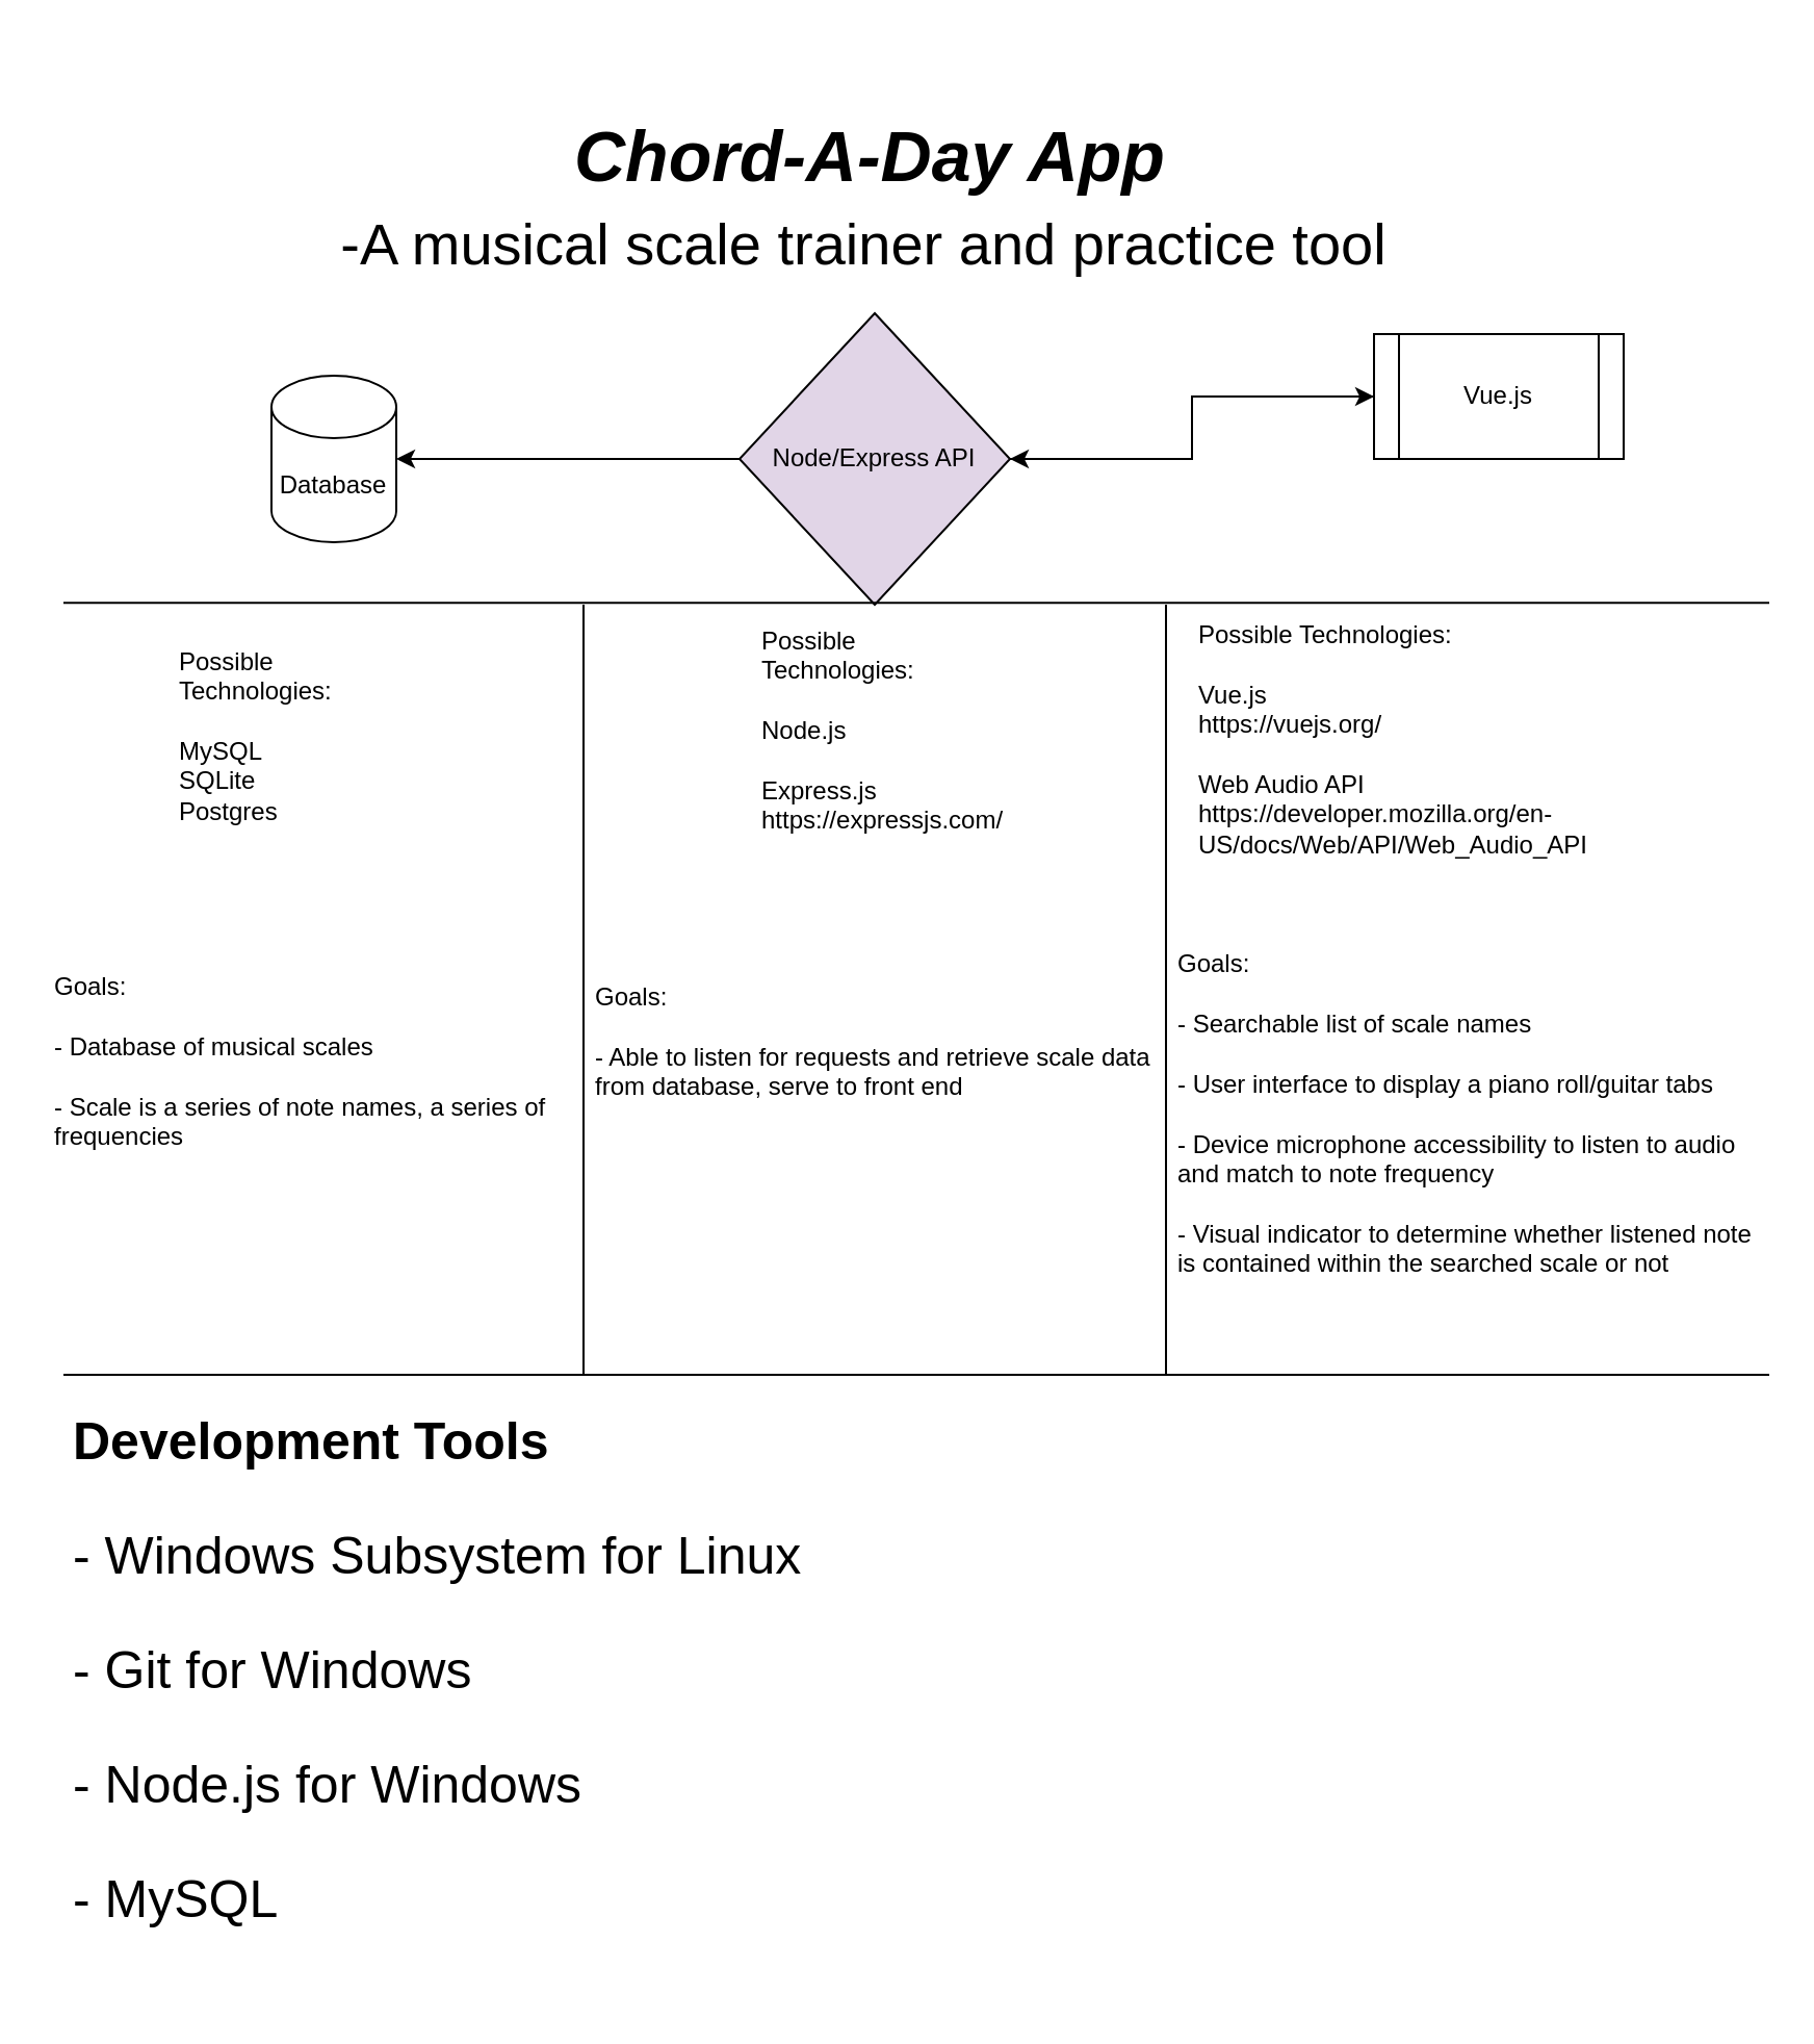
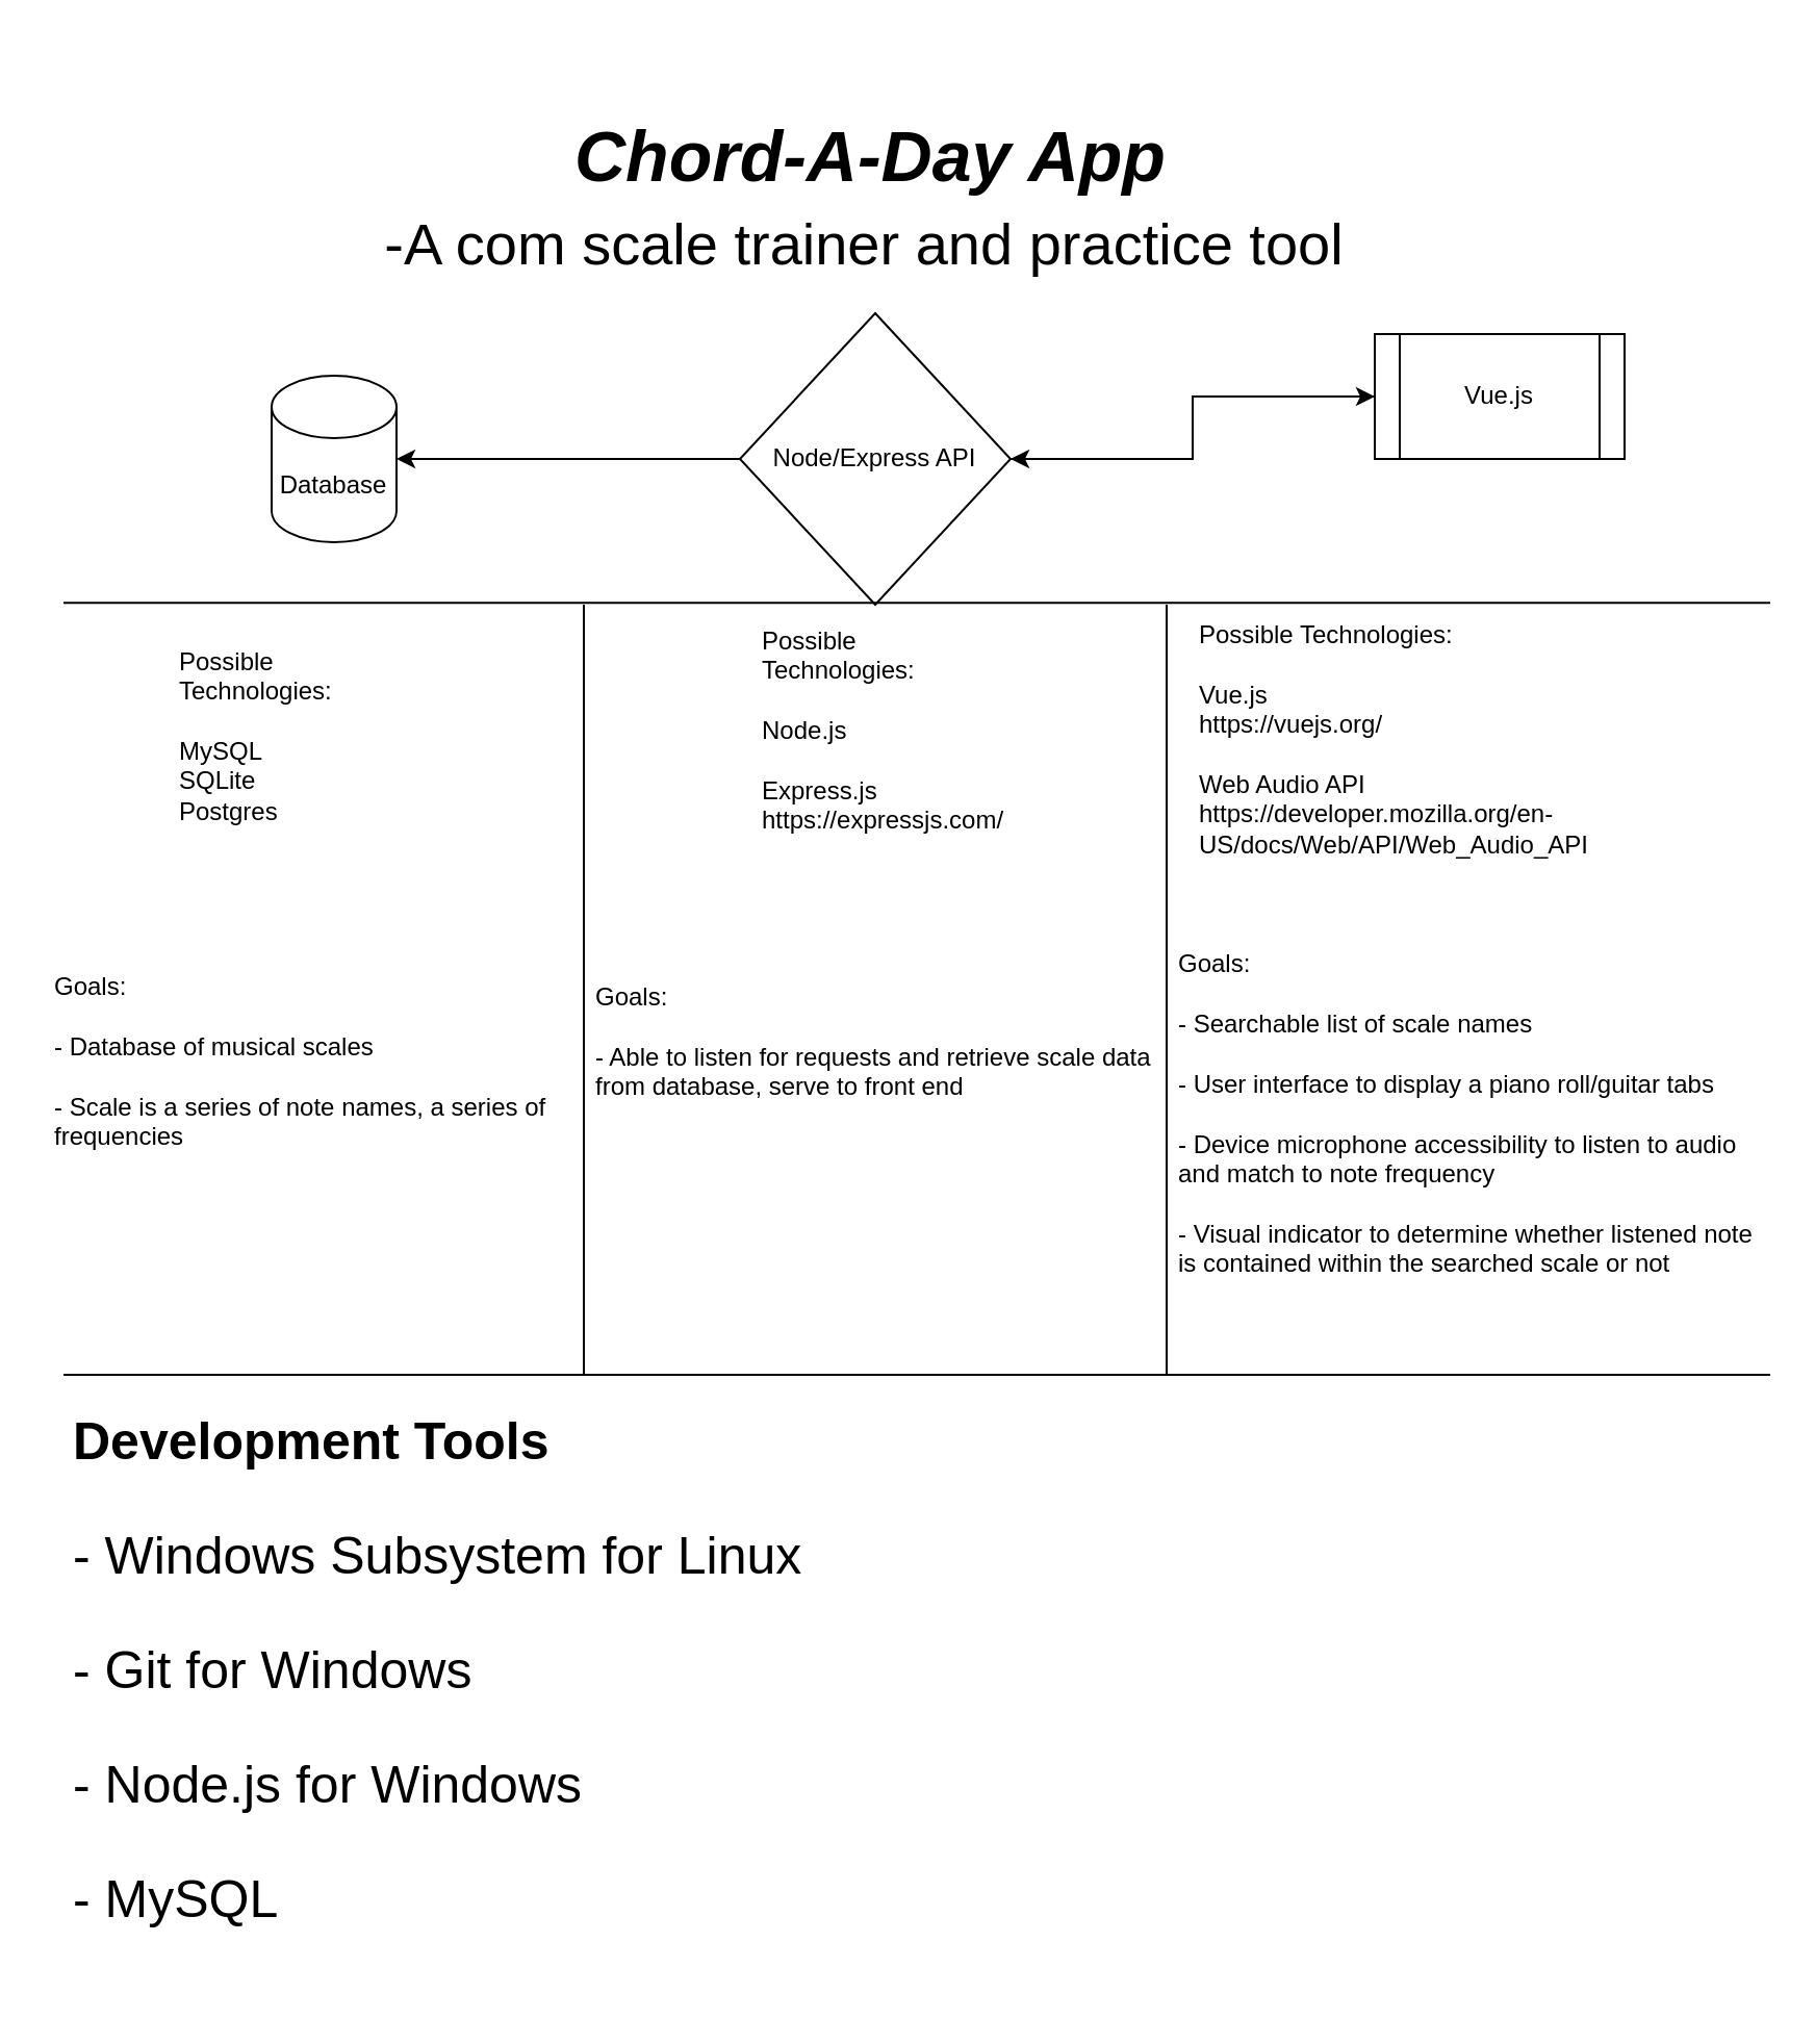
  <mxCell id="0" />
  <mxCell id="1" parent="0" />
  <mxCell id="2" value="Database" style="shape=cylinder3;whiteSpace=wrap;html=1;boundedLbl=1;backgroundOutline=1;size=15;" vertex="1" parent="1"><mxGeometry x="130" y="180" width="60" height="80" as="geometry" /></mxCell>
  <mxCell id="3" style="edgeStyle=orthogonalEdgeStyle;rounded=0;orthogonalLoop=1;jettySize=auto;html=1;entryX=1;entryY=0.5;entryDx=0;entryDy=0;fontSize=34;" edge="1" parent="1" source="4" target="7"><mxGeometry relative="1" as="geometry" /></mxCell>
  <mxCell id="4" value="Vue.js" style="shape=process;whiteSpace=wrap;html=1;backgroundOutline=1;" vertex="1" parent="1"><mxGeometry x="660" y="160" width="120" height="60" as="geometry" /></mxCell>
  <mxCell id="5" style="edgeStyle=orthogonalEdgeStyle;rounded=0;orthogonalLoop=1;jettySize=auto;html=1;fontSize=34;" edge="1" parent="1" source="7"><mxGeometry relative="1" as="geometry"><mxPoint x="190" y="220" as="targetPoint" /></mxGeometry></mxCell>
  <mxCell id="6" style="edgeStyle=orthogonalEdgeStyle;rounded=0;orthogonalLoop=1;jettySize=auto;html=1;entryX=0;entryY=0.5;entryDx=0;entryDy=0;fontSize=34;" edge="1" parent="1" source="7" target="4"><mxGeometry relative="1" as="geometry" /></mxCell>
- <mxCell id="7" value="Node/Express API" style="rhombus;whiteSpace=wrap;html=1;fillColor=#e1d5e7;" vertex="1" parent="1"><mxGeometry x="355" y="150" width="130" height="140" as="geometry" /></mxCell>
+ <mxCell id="7" value="Node/Express API" style="rhombus;whiteSpace=wrap;html=1;" vertex="1" parent="1"><mxGeometry x="355" y="150" width="130" height="140" as="geometry" /></mxCell>
  <mxCell id="8" value="" style="endArrow=none;html=1;rounded=0;" edge="1" parent="1"><mxGeometry width="50" height="50" relative="1" as="geometry"><mxPoint x="560" y="660" as="sourcePoint" /><mxPoint x="560" y="290" as="targetPoint" /></mxGeometry></mxCell>
  <mxCell id="9" value="" style="endArrow=none;html=1;rounded=0;" edge="1" parent="1"><mxGeometry width="50" height="50" relative="1" as="geometry"><mxPoint x="280" y="660" as="sourcePoint" /><mxPoint x="280" y="290" as="targetPoint" /></mxGeometry></mxCell>
  <mxCell id="10" value="Possible Technologies:&lt;br&gt;&lt;br&gt;MySQL&lt;br&gt;SQLite&lt;br&gt;Postgres&lt;br&gt;&lt;br&gt;&lt;br&gt;&lt;br&gt;" style="text;strokeColor=none;fillColor=none;align=left;verticalAlign=middle;spacingLeft=4;spacingRight=4;overflow=hidden;points=[[0,0.5],[1,0.5]];portConstraint=eastwest;rotatable=0;whiteSpace=wrap;html=1;" vertex="1" parent="1"><mxGeometry x="80" y="290" width="130" height="170" as="geometry" /></mxCell>
  <mxCell id="11" value="Possible Technologies:&lt;br&gt;&lt;br&gt;Node.js&lt;br&gt;&lt;br&gt;Express.js&lt;br&gt;https://expressjs.com/&lt;br&gt;&lt;br&gt;&lt;br&gt;" style="text;strokeColor=none;fillColor=none;align=left;verticalAlign=middle;spacingLeft=4;spacingRight=4;overflow=hidden;points=[[0,0.5],[1,0.5]];portConstraint=eastwest;rotatable=0;whiteSpace=wrap;html=1;" vertex="1" parent="1"><mxGeometry x="360" y="280" width="130" height="170" as="geometry" /></mxCell>
  <mxCell id="12" value="Possible Technologies:&lt;br&gt;&lt;br&gt;Vue.js&lt;br&gt;https://vuejs.org/&lt;br&gt;&lt;br&gt;Web Audio API&lt;br&gt;https://developer.mozilla.org/en-US/docs/Web/API/Web_Audio_API&lt;br&gt;" style="text;strokeColor=none;fillColor=none;align=left;verticalAlign=middle;spacingLeft=4;spacingRight=4;overflow=hidden;points=[[0,0.5],[1,0.5]];portConstraint=eastwest;rotatable=0;whiteSpace=wrap;html=1;" vertex="1" parent="1"><mxGeometry x="570" y="260" width="275" height="190" as="geometry" /></mxCell>
  <mxCell id="13" value="Goals:&lt;br&gt;&lt;br&gt;- Searchable list of scale names&lt;br&gt;&lt;br&gt;- User interface to display a piano roll/guitar tabs&lt;br&gt;&lt;br&gt;- Device microphone accessibility to listen to audio and match to note frequency&lt;br&gt;&lt;br&gt;- Visual indicator to determine whether listened note is contained within the searched scale or not" style="text;strokeColor=none;fillColor=none;align=left;verticalAlign=middle;spacingLeft=4;spacingRight=4;overflow=hidden;points=[[0,0.5],[1,0.5]];portConstraint=eastwest;rotatable=0;whiteSpace=wrap;html=1;" vertex="1" parent="1"><mxGeometry x="560" y="420" width="290" height="230" as="geometry" /></mxCell>
  <mxCell id="14" value="Goals:&lt;br&gt;&lt;br&gt;- Database of musical scales&lt;br&gt;&lt;br&gt;- Scale is a series of note names, a series of frequencies&lt;br&gt;" style="text;strokeColor=none;fillColor=none;align=left;verticalAlign=middle;spacingLeft=4;spacingRight=4;overflow=hidden;points=[[0,0.5],[1,0.5]];portConstraint=eastwest;rotatable=0;whiteSpace=wrap;html=1;" vertex="1" parent="1"><mxGeometry x="20" y="400" width="260" height="220" as="geometry" /></mxCell>
  <mxCell id="15" value="Goals:&lt;br&gt;&lt;br&gt;- Able to listen for requests and retrieve scale data from database, serve to front end" style="text;strokeColor=none;fillColor=none;align=left;verticalAlign=middle;spacingLeft=4;spacingRight=4;overflow=hidden;points=[[0,0.5],[1,0.5]];portConstraint=eastwest;rotatable=0;whiteSpace=wrap;html=1;" vertex="1" parent="1"><mxGeometry x="280" y="420" width="280" height="160" as="geometry" /></mxCell>
  <mxCell id="16" value="&lt;font style=&quot;font-size: 34px;&quot;&gt;&lt;b&gt;&lt;i&gt;Chord-A-Day App&lt;/i&gt;&lt;/b&gt;&lt;/font&gt;" style="text;strokeColor=none;fillColor=none;align=left;verticalAlign=middle;spacingLeft=4;spacingRight=4;overflow=hidden;points=[[0,0.5],[1,0.5]];portConstraint=eastwest;rotatable=0;whiteSpace=wrap;html=1;" vertex="1" parent="1"><mxGeometry x="270" width="300" height="110" as="geometry" y="20" /></mxCell>
  <mxCell id="17" value="" style="endArrow=none;html=1;rounded=0;fontSize=34;" edge="1" parent="1"><mxGeometry width="50" height="50" relative="1" as="geometry"><mxPoint x="30" y="289.17" as="sourcePoint" /><mxPoint x="850" y="289.17" as="targetPoint" /></mxGeometry></mxCell>
  <mxCell id="18" value="&lt;h1&gt;&lt;br&gt;&lt;/h1&gt;" style="text;html=1;strokeColor=none;fillColor=none;spacing=5;spacingTop=-20;whiteSpace=wrap;overflow=hidden;rounded=0;fontSize=34;" vertex="1" parent="1"><mxGeometry x="190" y="120" width="190" height="120" as="geometry" /></mxCell>
- <mxCell id="19" value="&lt;font style=&quot;font-size: 28px;&quot;&gt;-A musical scale trainer and practice tool&lt;/font&gt;" style="text;html=1;strokeColor=none;fillColor=none;align=center;verticalAlign=middle;whiteSpace=wrap;rounded=0;fontSize=34;" vertex="1" parent="1"><mxGeometry x="140" y="90" width="550" height="50" as="geometry" /></mxCell>
+ <mxCell id="19" value="&lt;font style=&quot;font-size: 28px;&quot;&gt;-A com scale trainer and practice tool&lt;/font&gt;" style="text;html=1;strokeColor=none;fillColor=none;align=center;verticalAlign=middle;whiteSpace=wrap;rounded=0;fontSize=34;" vertex="1" parent="1"><mxGeometry x="140" y="90" width="550" height="50" as="geometry" /></mxCell>
  <mxCell id="20" value="" style="endArrow=none;html=1;rounded=0;fontSize=34;" edge="1" parent="1"><mxGeometry width="50" height="50" relative="1" as="geometry"><mxPoint x="30" y="660" as="sourcePoint" /><mxPoint x="850" y="660" as="targetPoint" /></mxGeometry></mxCell>
  <mxCell id="21" value="&lt;h1 style=&quot;font-size: 25px;&quot;&gt;&lt;font style=&quot;font-size: 25px;&quot;&gt;Development Tools&lt;/font&gt;&lt;/h1&gt;&lt;p style=&quot;font-size: 25px;&quot;&gt;- Windows Subsystem for Linux&lt;/p&gt;&lt;p style=&quot;font-size: 25px;&quot;&gt;- Git for Windows&lt;/p&gt;&lt;p style=&quot;font-size: 25px;&quot;&gt;- Node.js for Windows&lt;/p&gt;&lt;p style=&quot;font-size: 25px;&quot;&gt;- MySQL&lt;/p&gt;&lt;p style=&quot;font-size: 25px;&quot;&gt;&lt;br&gt;&lt;/p&gt;" style="text;html=1;strokeColor=none;fillColor=none;spacing=5;spacingTop=-20;whiteSpace=wrap;overflow=hidden;rounded=0;fontSize=28;" vertex="1" parent="1"><mxGeometry x="30" y="670" width="420" height="290" as="geometry" /></mxCell>
